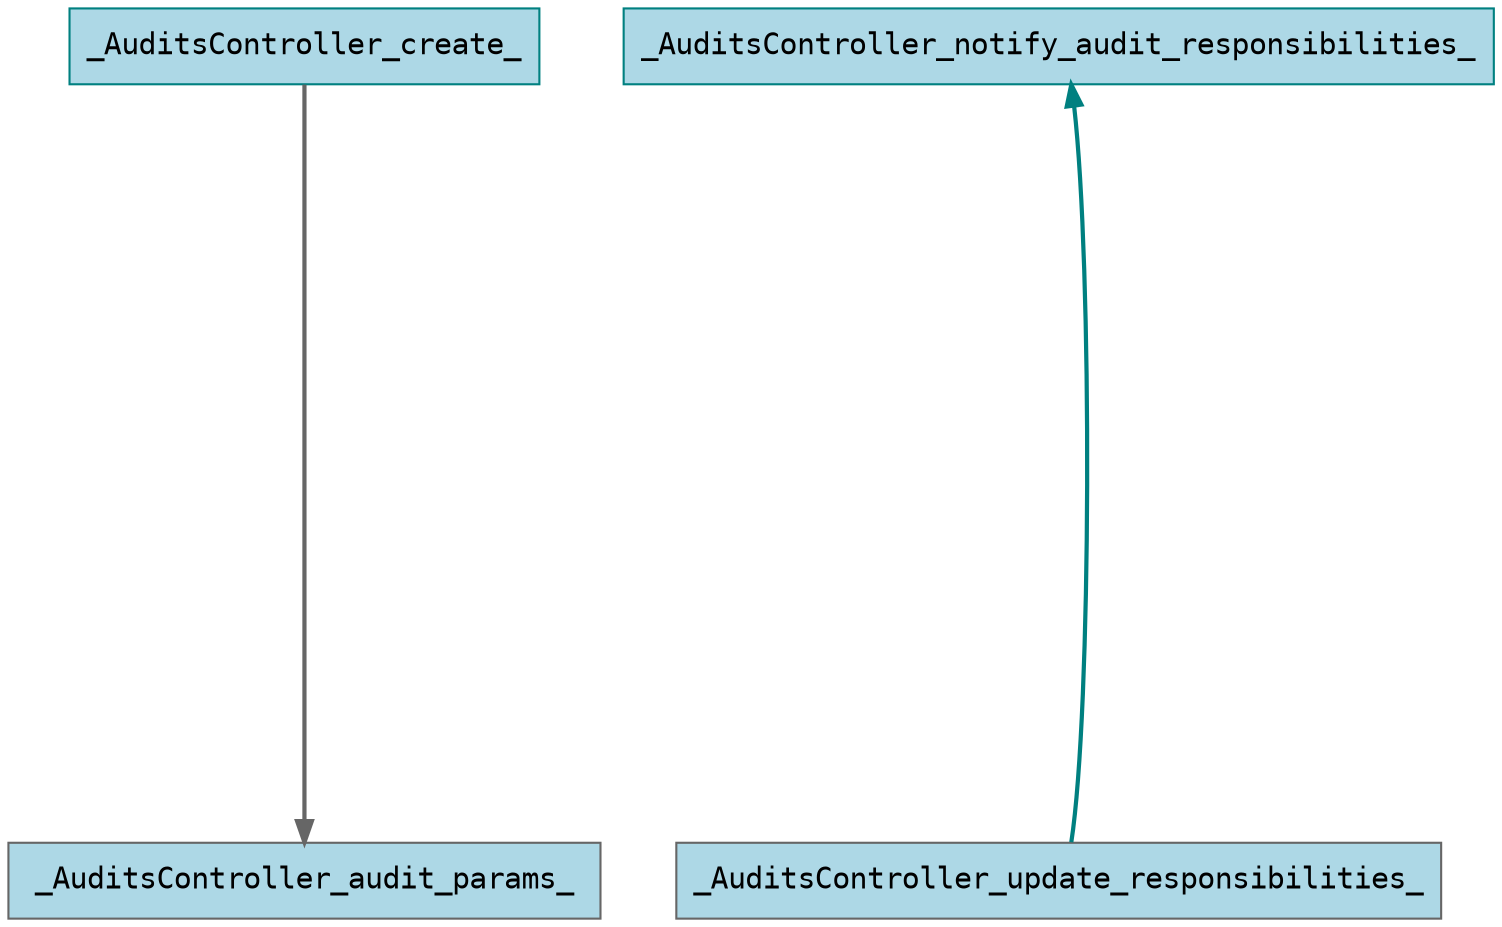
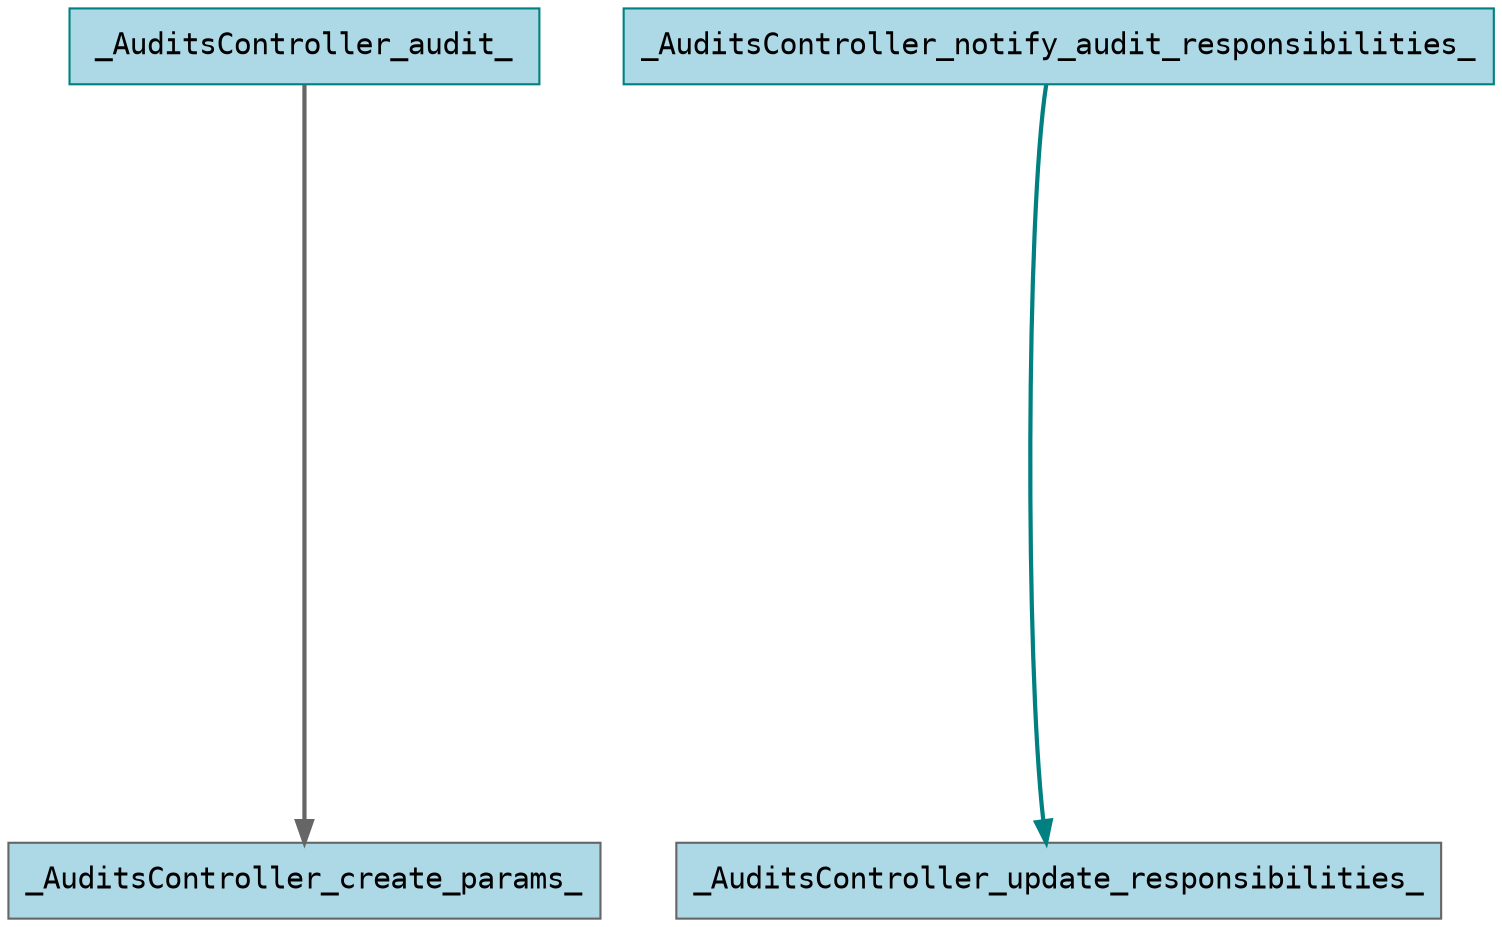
  digraph {
    fontname="DejaVu Sans Mono"
    nodesep=0.5
    ranksep=5
    node [color=teal fillcolor=lightblue fontname="DejaVu Sans Mono" shape=box style=filled]
    edge [fontname="DejaVu Sans Mono" style=bold]
-   _AuditsController_create_
-   _AuditsController_audit_params_ [color=gray40]
+   _AuditsController_create_ [label=_AuditsController_audit_]
+   _AuditsController_audit_params_ [color=gray40 label=_AuditsController_create_params_]
    n3 [label=_AuditsController_notify_audit_responsibilities_]
    _AuditsController_update_responsibilities_ [color=gray40]
    _AuditsController_create_ -> _AuditsController_audit_params_ [color=gray40]
-   _AuditsController_update_responsibilities_ -> n3 [color=teal]
+   n3 -> _AuditsController_update_responsibilities_ [color=teal]
  }
